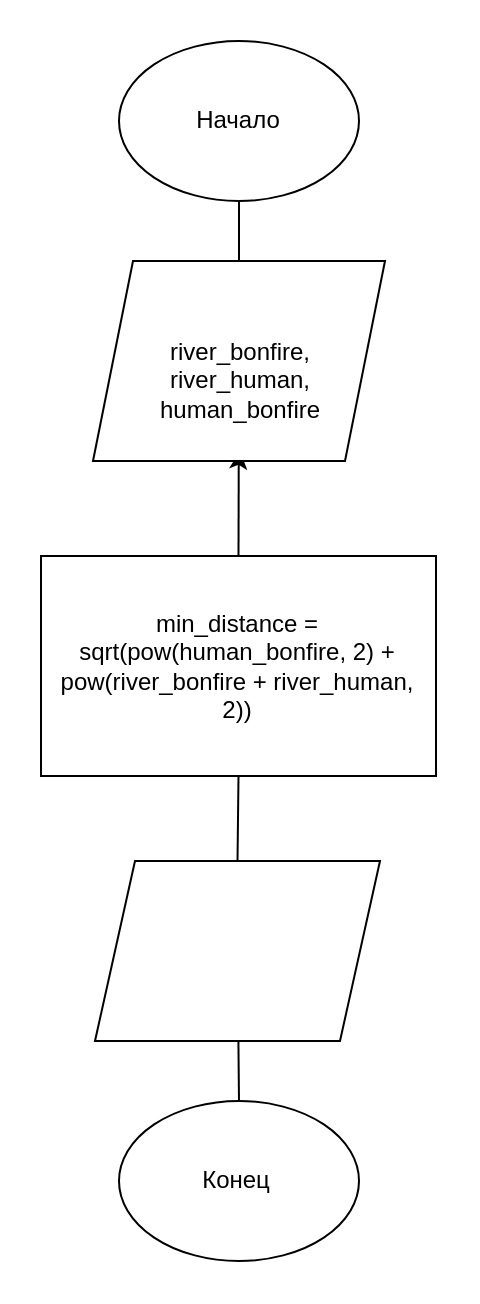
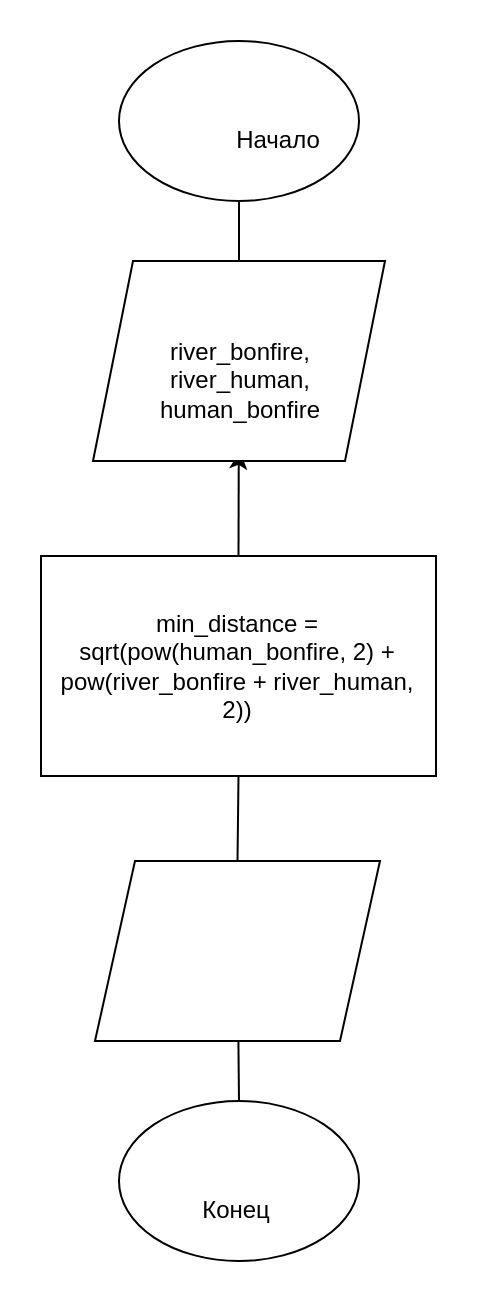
  <mxCell id="0" />
  <mxCell id="1" parent="0" />
  <mxCell id="2" value="" style="ellipse;whiteSpace=wrap;html=1;" vertex="1" parent="1"><mxGeometry x="59" y="20" width="120" height="80" as="geometry" /></mxCell>
  <mxCell id="3" value="" style="endArrow=none;html=1;rounded=0;exitX=0.5;exitY=0;exitDx=0;exitDy=0;" edge="1" parent="1" source="5" target="2"><mxGeometry width="50" height="50" relative="1" as="geometry"><mxPoint x="119" y="140" as="sourcePoint" /><mxPoint x="119" y="100" as="targetPoint" /></mxGeometry></mxCell>
  <mxCell id="4" style="edgeStyle=orthogonalEdgeStyle;rounded=0;orthogonalLoop=1;jettySize=auto;html=1;exitX=0.5;exitY=1;exitDx=0;exitDy=0;entryX=0.5;entryY=1;entryDx=0;entryDy=0;" edge="1" parent="1" source="5" target="11"><mxGeometry relative="1" as="geometry" /></mxCell>
  <mxCell id="5" value="" style="shape=parallelogram;perimeter=parallelogramPerimeter;whiteSpace=wrap;html=1;fixedSize=1;" vertex="1" parent="1"><mxGeometry x="46" y="130" width="146" height="100" as="geometry" /></mxCell>
  <mxCell id="6" value="" style="endArrow=none;html=1;rounded=0;exitX=0.5;exitY=0;exitDx=0;exitDy=0;" edge="1" parent="1" source="7" target="5"><mxGeometry width="50" height="50" relative="1" as="geometry"><mxPoint x="118" y="320" as="sourcePoint" /><mxPoint x="118" y="230" as="targetPoint" /></mxGeometry></mxCell>
  <mxCell id="7" value="" style="rounded=0;whiteSpace=wrap;html=1;" vertex="1" parent="1"><mxGeometry x="20" y="277.5" width="197.5" height="110" as="geometry" /></mxCell>
  <mxCell id="8" value="" style="shape=parallelogram;perimeter=parallelogramPerimeter;whiteSpace=wrap;html=1;fixedSize=1;" vertex="1" parent="1"><mxGeometry x="47" y="430" width="142.5" height="90" as="geometry" /></mxCell>
  <mxCell id="9" value="" style="ellipse;whiteSpace=wrap;html=1;" vertex="1" parent="1"><mxGeometry x="59" y="550" width="120" height="80" as="geometry" /></mxCell>
- <mxCell id="10" value="Начало" style="text;strokeColor=none;align=center;fillColor=none;html=1;verticalAlign=middle;whiteSpace=wrap;rounded=0;" vertex="1" parent="1"><mxGeometry x="89" y="45" width="60" height="30" as="geometry" /></mxCell>
+ <mxCell id="10" value="Начало" style="text;strokeColor=none;align=center;fillColor=none;html=1;verticalAlign=middle;whiteSpace=wrap;rounded=0;" vertex="1" parent="1"><mxGeometry x="109" y="55" width="60" height="30" as="geometry" /></mxCell>
  <mxCell id="11" value="&lt;div&gt;river_bonfire, river_human, human_bonfire&lt;/div&gt;" style="text;strokeColor=none;align=center;fillColor=none;html=1;verticalAlign=middle;whiteSpace=wrap;rounded=0;" vertex="1" parent="1"><mxGeometry x="62.5" y="155" width="114" height="70" as="geometry" /></mxCell>
  <mxCell id="12" value="min_distance = sqrt(pow(human_bonfire, 2) + pow(river_bonfire + river_human, 2))" style="text;strokeColor=none;align=center;fillColor=none;html=1;verticalAlign=middle;whiteSpace=wrap;rounded=0;" vertex="1" parent="1"><mxGeometry x="21" y="290" width="195" height="85" as="geometry" /></mxCell>
  <mxCell id="13" value="" style="endArrow=none;html=1;rounded=0;exitX=0.5;exitY=0;exitDx=0;exitDy=0;entryX=0.5;entryY=1;entryDx=0;entryDy=0;" edge="1" parent="1" source="8" target="7"><mxGeometry width="50" height="50" relative="1" as="geometry"><mxPoint x="95" y="430" as="sourcePoint" /><mxPoint x="145" y="380" as="targetPoint" /></mxGeometry></mxCell>
  <mxCell id="14" value="" style="endArrow=none;html=1;rounded=0;exitX=0.5;exitY=0;exitDx=0;exitDy=0;" edge="1" parent="1" source="9" target="8"><mxGeometry width="50" height="50" relative="1" as="geometry"><mxPoint x="95" y="430" as="sourcePoint" /><mxPoint x="85" y="550" as="targetPoint" /></mxGeometry></mxCell>
- <mxCell id="15" value="Конец" style="text;strokeColor=none;align=center;fillColor=none;html=1;verticalAlign=middle;whiteSpace=wrap;rounded=0;" vertex="1" parent="1"><mxGeometry x="88.25" y="575" width="60" height="30" as="geometry" /></mxCell>
+ <mxCell id="15" value="Конец" style="text;strokeColor=none;align=center;fillColor=none;html=1;verticalAlign=middle;whiteSpace=wrap;rounded=0;" vertex="1" parent="1"><mxGeometry x="88.25" y="590" width="60" height="30" as="geometry" /></mxCell>
